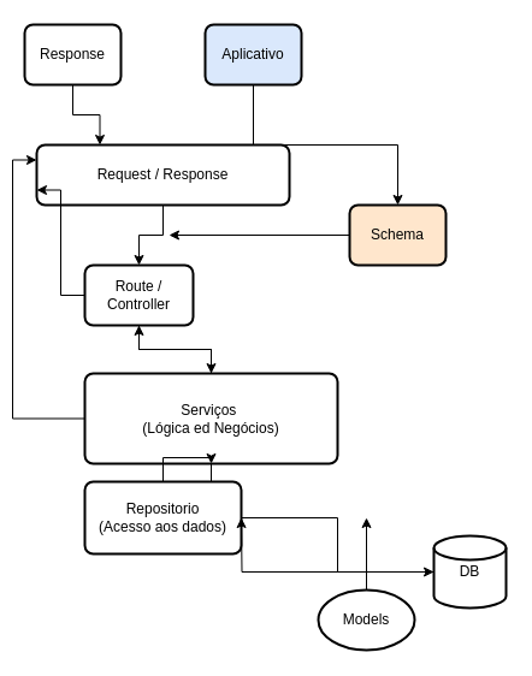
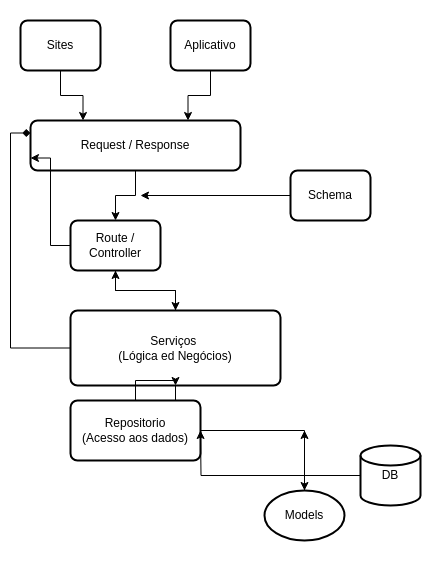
  <mxCell id="0" />
  <mxCell id="1" parent="0" />
  <mxCell id="2" value="DB" style="strokeWidth=2;html=1;shape=mxgraph.flowchart.database;whiteSpace=wrap;" vertex="1" parent="1"><mxGeometry x="360" y="445" width="60" height="60" as="geometry" /></mxCell>
  <mxCell id="3" style="edgeStyle=orthogonalEdgeStyle;rounded=0;orthogonalLoop=1;jettySize=auto;html=1;exitX=0.5;exitY=1;exitDx=0;exitDy=0;entryX=0.5;entryY=0;entryDx=0;entryDy=0;" edge="1" parent="1" source="4" target="9"><mxGeometry relative="1" as="geometry" /></mxCell>
  <mxCell id="4" value="Request / Response" style="rounded=1;whiteSpace=wrap;html=1;absoluteArcSize=1;arcSize=14;strokeWidth=2;" vertex="1" parent="1"><mxGeometry x="30" y="120" width="210" height="50" as="geometry" /></mxCell>
  <mxCell id="5" style="edgeStyle=orthogonalEdgeStyle;rounded=0;orthogonalLoop=1;jettySize=auto;html=1;exitX=0;exitY=0.5;exitDx=0;exitDy=0;" edge="1" parent="1" source="6"><mxGeometry relative="1" as="geometry"><mxPoint x="140" y="195" as="targetPoint" /></mxGeometry></mxCell>
- <mxCell id="6" value="Schema" style="rounded=1;whiteSpace=wrap;html=1;absoluteArcSize=1;arcSize=14;strokeWidth=2;fillColor=#ffe6cc;" vertex="1" parent="1"><mxGeometry x="290" y="170" width="80" height="50" as="geometry" /></mxCell>
+ <mxCell id="6" value="Schema" style="rounded=1;whiteSpace=wrap;html=1;absoluteArcSize=1;arcSize=14;strokeWidth=2;" vertex="1" parent="1"><mxGeometry x="290" y="170" width="80" height="50" as="geometry" /></mxCell>
  <mxCell id="7" style="edgeStyle=orthogonalEdgeStyle;rounded=0;orthogonalLoop=1;jettySize=auto;html=1;exitX=0.5;exitY=1;exitDx=0;exitDy=0;entryX=0.5;entryY=0;entryDx=0;entryDy=0;" edge="1" parent="1" source="9" target="13"><mxGeometry relative="1" as="geometry" /></mxCell>
  <mxCell id="8" style="edgeStyle=orthogonalEdgeStyle;rounded=0;orthogonalLoop=1;jettySize=auto;html=1;exitX=0;exitY=0.5;exitDx=0;exitDy=0;entryX=0;entryY=0.75;entryDx=0;entryDy=0;" edge="1" parent="1" source="9" target="4"><mxGeometry relative="1" as="geometry" /></mxCell>
  <mxCell id="9" value="Route / Controller" style="rounded=1;whiteSpace=wrap;html=1;absoluteArcSize=1;arcSize=14;strokeWidth=2;" vertex="1" parent="1"><mxGeometry x="70" y="220" width="90" height="50" as="geometry" /></mxCell>
  <mxCell id="10" style="edgeStyle=orthogonalEdgeStyle;rounded=0;orthogonalLoop=1;jettySize=auto;html=1;exitX=0.5;exitY=1;exitDx=0;exitDy=0;" edge="1" parent="1" source="13" target="17"><mxGeometry relative="1" as="geometry" /></mxCell>
  <mxCell id="11" style="edgeStyle=orthogonalEdgeStyle;rounded=0;orthogonalLoop=1;jettySize=auto;html=1;exitX=0.5;exitY=0;exitDx=0;exitDy=0;entryX=0.5;entryY=1;entryDx=0;entryDy=0;" edge="1" parent="1" source="13" target="9"><mxGeometry relative="1" as="geometry" /></mxCell>
- <mxCell id="12" style="edgeStyle=orthogonalEdgeStyle;rounded=0;orthogonalLoop=1;jettySize=auto;html=1;exitX=0;exitY=0.5;exitDx=0;exitDy=0;entryX=0;entryY=0.25;entryDx=0;entryDy=0;" edge="1" parent="1" source="13" target="4"><mxGeometry relative="1" as="geometry" /></mxCell>
+ <mxCell id="12" style="edgeStyle=orthogonalEdgeStyle;rounded=0;orthogonalLoop=1;jettySize=auto;html=1;exitX=0;exitY=0.5;exitDx=0;exitDy=0;entryX=0;entryY=0.25;entryDx=0;entryDy=0;endArrow=diamond;" edge="1" parent="1" source="13" target="4"><mxGeometry relative="1" as="geometry" /></mxCell>
  <mxCell id="13" value="Serviços&amp;nbsp;&lt;br&gt;(Lógica ed Negócios)" style="rounded=1;whiteSpace=wrap;html=1;absoluteArcSize=1;arcSize=14;strokeWidth=2;" vertex="1" parent="1"><mxGeometry x="70" y="310" width="210" height="75" as="geometry" /></mxCell>
  <mxCell id="14" style="edgeStyle=orthogonalEdgeStyle;rounded=0;orthogonalLoop=1;jettySize=auto;html=1;exitX=0.5;exitY=0;exitDx=0;exitDy=0;" edge="1" parent="1" source="15"><mxGeometry relative="1" as="geometry"><mxPoint x="304" y="430" as="targetPoint" /></mxGeometry></mxCell>
  <mxCell id="15" value="Models" style="ellipse;whiteSpace=wrap;html=1;absoluteArcSize=1;arcSize=14;strokeWidth=2;" vertex="1" parent="1"><mxGeometry x="264" y="490" width="80" height="50" as="geometry" /></mxCell>
  <mxCell id="16" style="edgeStyle=orthogonalEdgeStyle;rounded=0;orthogonalLoop=1;jettySize=auto;html=1;exitX=0.5;exitY=0;exitDx=0;exitDy=0;" edge="1" parent="1" source="17" target="13"><mxGeometry relative="1" as="geometry" /></mxCell>
  <mxCell id="17" value="Repositorio&lt;br&gt;(Acesso aos dados)" style="rounded=1;whiteSpace=wrap;html=1;absoluteArcSize=1;arcSize=14;strokeWidth=2;" vertex="1" parent="1"><mxGeometry x="70" y="400" width="130" height="60" as="geometry" /></mxCell>
- <mxCell id="18" style="edgeStyle=orthogonalEdgeStyle;rounded=0;orthogonalLoop=1;jettySize=auto;html=1;exitX=0.5;exitY=1;exitDx=0;exitDy=0;" edge="1" parent="1" source="19" target="6"><mxGeometry relative="1" as="geometry" /></mxCell>
- <mxCell id="19" value="Aplicativo" style="rounded=1;whiteSpace=wrap;html=1;absoluteArcSize=1;arcSize=14;strokeWidth=2;fillColor=#dae8fc;" vertex="1" parent="1"><mxGeometry x="170" y="20" width="80" height="50" as="geometry" /></mxCell>
+ <mxCell id="18" style="edgeStyle=orthogonalEdgeStyle;rounded=0;orthogonalLoop=1;jettySize=auto;html=1;exitX=0.5;exitY=1;exitDx=0;exitDy=0;entryX=0.75;entryY=0;entryDx=0;entryDy=0;" edge="1" parent="1" source="19" target="4"><mxGeometry relative="1" as="geometry" /></mxCell>
+ <mxCell id="19" value="Aplicativo" style="rounded=1;whiteSpace=wrap;html=1;absoluteArcSize=1;arcSize=14;strokeWidth=2;" vertex="1" parent="1"><mxGeometry x="170" y="20" width="80" height="50" as="geometry" /></mxCell>
  <mxCell id="20" style="edgeStyle=orthogonalEdgeStyle;rounded=0;orthogonalLoop=1;jettySize=auto;html=1;exitX=0.5;exitY=1;exitDx=0;exitDy=0;entryX=0.25;entryY=0;entryDx=0;entryDy=0;" edge="1" parent="1" source="21" target="4"><mxGeometry relative="1" as="geometry" /></mxCell>
- <mxCell id="21" value="Response" style="rounded=1;whiteSpace=wrap;html=1;absoluteArcSize=1;arcSize=14;strokeWidth=2;" vertex="1" parent="1"><mxGeometry x="20" y="20" width="80" height="50" as="geometry" /></mxCell>
- <mxCell id="22" style="edgeStyle=orthogonalEdgeStyle;rounded=0;orthogonalLoop=1;jettySize=auto;html=1;exitX=1;exitY=0.5;exitDx=0;exitDy=0;entryX=0;entryY=0.5;entryDx=0;entryDy=0;entryPerimeter=0;" edge="1" parent="1" source="17" target="2"><mxGeometry relative="1" as="geometry" /></mxCell>
+ <mxCell id="21" value="Sites" style="rounded=1;whiteSpace=wrap;html=1;absoluteArcSize=1;arcSize=14;strokeWidth=2;" vertex="1" parent="1"><mxGeometry x="20" y="20" width="80" height="50" as="geometry" /></mxCell>
+ <mxCell id="22" style="edgeStyle=orthogonalEdgeStyle;rounded=0;orthogonalLoop=1;jettySize=auto;html=1;exitX=1;exitY=0.5;exitDx=0;exitDy=0;" edge="1" parent="1" source="17" target="15"><mxGeometry relative="1" as="geometry" /></mxCell>
  <mxCell id="23" style="edgeStyle=orthogonalEdgeStyle;rounded=0;orthogonalLoop=1;jettySize=auto;html=1;exitX=0;exitY=0.5;exitDx=0;exitDy=0;exitPerimeter=0;" edge="1" parent="1" source="2"><mxGeometry relative="1" as="geometry"><mxPoint x="200" y="430" as="targetPoint" /></mxGeometry></mxCell>
